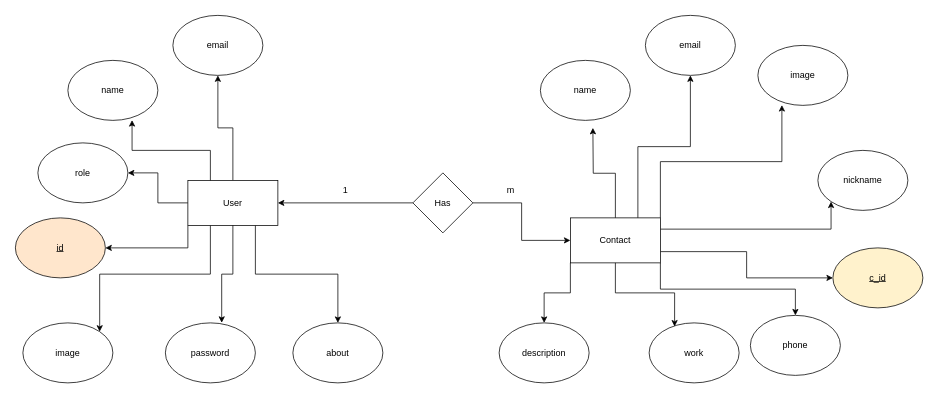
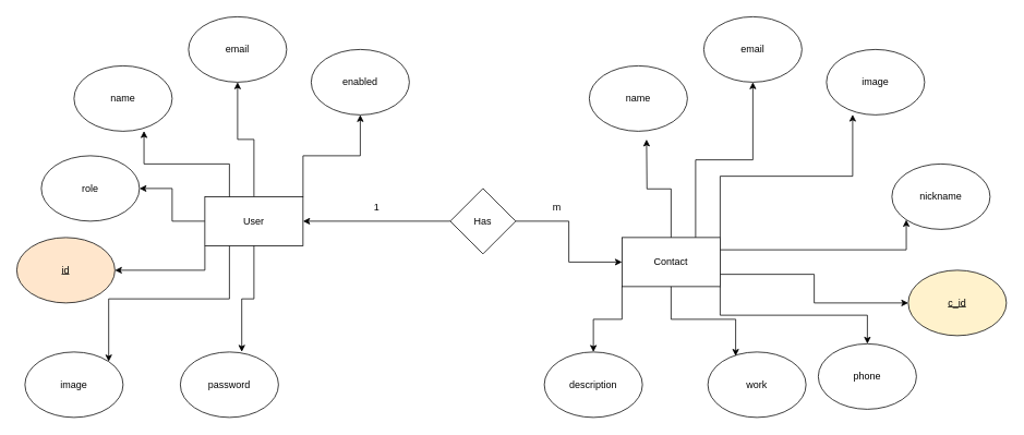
  <mxCell id="0" />
  <mxCell id="1" parent="0" />
  <mxCell id="2" value="name" style="ellipse;whiteSpace=wrap;html=1;" vertex="1" parent="1"><mxGeometry x="90" y="80" width="120" height="80" as="geometry" /></mxCell>
  <mxCell id="3" value="email" style="ellipse;whiteSpace=wrap;html=1;" vertex="1" parent="1"><mxGeometry x="230" y="20" width="120" height="80" as="geometry" /></mxCell>
  <mxCell id="4" value="password" style="ellipse;whiteSpace=wrap;html=1;" vertex="1" parent="1"><mxGeometry x="220" y="430" width="120" height="80" as="geometry" /></mxCell>
+ <mxCell id="5" value="enabled" style="ellipse;whiteSpace=wrap;html=1;" vertex="1" parent="1"><mxGeometry x="380" y="60" width="120" height="80" as="geometry" /></mxCell>
  <mxCell id="6" value="role" style="ellipse;whiteSpace=wrap;html=1;" vertex="1" parent="1"><mxGeometry x="50" y="190" width="120" height="80" as="geometry" /></mxCell>
  <mxCell id="7" value="&lt;u&gt;id&lt;/u&gt;" style="ellipse;whiteSpace=wrap;html=1;fillColor=#ffe6cc;" vertex="1" parent="1"><mxGeometry x="20" y="290" width="120" height="80" as="geometry" /></mxCell>
- <mxCell id="8" value="about" style="ellipse;whiteSpace=wrap;html=1;" vertex="1" parent="1"><mxGeometry x="390" y="430" width="120" height="80" as="geometry" /></mxCell>
  <mxCell id="9" value="image" style="ellipse;whiteSpace=wrap;html=1;" vertex="1" parent="1"><mxGeometry x="30" y="430" width="120" height="80" as="geometry" /></mxCell>
+ <mxCell id="10" style="edgeStyle=orthogonalEdgeStyle;rounded=0;orthogonalLoop=1;jettySize=auto;html=1;exitX=1;exitY=0;exitDx=0;exitDy=0;entryX=0.5;entryY=1;entryDx=0;entryDy=0;" edge="1" parent="1" source="16" target="5"><mxGeometry relative="1" as="geometry" /></mxCell>
  <mxCell id="11" style="edgeStyle=orthogonalEdgeStyle;rounded=0;orthogonalLoop=1;jettySize=auto;html=1;exitX=0.5;exitY=0;exitDx=0;exitDy=0;entryX=0.5;entryY=1;entryDx=0;entryDy=0;" edge="1" parent="1" source="16" target="3"><mxGeometry relative="1" as="geometry" /></mxCell>
  <mxCell id="12" style="edgeStyle=orthogonalEdgeStyle;rounded=0;orthogonalLoop=1;jettySize=auto;html=1;exitX=0;exitY=0.5;exitDx=0;exitDy=0;entryX=1;entryY=0.5;entryDx=0;entryDy=0;" edge="1" parent="1" source="16" target="6"><mxGeometry relative="1" as="geometry" /></mxCell>
  <mxCell id="13" style="edgeStyle=orthogonalEdgeStyle;rounded=0;orthogonalLoop=1;jettySize=auto;html=1;exitX=0;exitY=1;exitDx=0;exitDy=0;entryX=1;entryY=0.5;entryDx=0;entryDy=0;" edge="1" parent="1" source="16" target="7"><mxGeometry relative="1" as="geometry" /></mxCell>
  <mxCell id="14" style="edgeStyle=orthogonalEdgeStyle;rounded=0;orthogonalLoop=1;jettySize=auto;html=1;exitX=0.25;exitY=1;exitDx=0;exitDy=0;entryX=1;entryY=0;entryDx=0;entryDy=0;" edge="1" parent="1" source="16" target="9"><mxGeometry relative="1" as="geometry" /></mxCell>
- <mxCell id="15" style="edgeStyle=orthogonalEdgeStyle;rounded=0;orthogonalLoop=1;jettySize=auto;html=1;exitX=0.75;exitY=1;exitDx=0;exitDy=0;" edge="1" parent="1" source="16" target="8"><mxGeometry relative="1" as="geometry" /></mxCell>
  <mxCell id="16" value="User" style="rounded=0;whiteSpace=wrap;html=1;" vertex="1" parent="1"><mxGeometry x="250" y="240" width="120" height="60" as="geometry" /></mxCell>
  <mxCell id="17" value="" style="edgeStyle=orthogonalEdgeStyle;rounded=0;orthogonalLoop=1;jettySize=auto;html=1;" edge="1" parent="1" source="18" target="25"><mxGeometry relative="1" as="geometry" /></mxCell>
  <mxCell id="18" value="Has" style="rhombus;whiteSpace=wrap;html=1;" vertex="1" parent="1"><mxGeometry x="550" y="230" width="80" height="80" as="geometry" /></mxCell>
  <mxCell id="19" style="edgeStyle=orthogonalEdgeStyle;rounded=0;orthogonalLoop=1;jettySize=auto;html=1;exitX=0.5;exitY=0;exitDx=0;exitDy=0;" edge="1" parent="1" source="25"><mxGeometry relative="1" as="geometry"><mxPoint x="790" y="170" as="targetPoint" /></mxGeometry></mxCell>
  <mxCell id="20" style="edgeStyle=orthogonalEdgeStyle;rounded=0;orthogonalLoop=1;jettySize=auto;html=1;exitX=0.75;exitY=0;exitDx=0;exitDy=0;entryX=0.5;entryY=1;entryDx=0;entryDy=0;" edge="1" parent="1" source="25" target="30"><mxGeometry relative="1" as="geometry" /></mxCell>
  <mxCell id="21" style="edgeStyle=orthogonalEdgeStyle;rounded=0;orthogonalLoop=1;jettySize=auto;html=1;exitX=1;exitY=0.25;exitDx=0;exitDy=0;entryX=0;entryY=1;entryDx=0;entryDy=0;" edge="1" parent="1" source="25" target="35"><mxGeometry relative="1" as="geometry" /></mxCell>
  <mxCell id="22" style="edgeStyle=orthogonalEdgeStyle;rounded=0;orthogonalLoop=1;jettySize=auto;html=1;exitX=1;exitY=0.75;exitDx=0;exitDy=0;" edge="1" parent="1" source="25" target="34"><mxGeometry relative="1" as="geometry" /></mxCell>
  <mxCell id="23" style="edgeStyle=orthogonalEdgeStyle;rounded=0;orthogonalLoop=1;jettySize=auto;html=1;exitX=1;exitY=1;exitDx=0;exitDy=0;" edge="1" parent="1" source="25" target="36"><mxGeometry relative="1" as="geometry" /></mxCell>
  <mxCell id="24" style="edgeStyle=orthogonalEdgeStyle;rounded=0;orthogonalLoop=1;jettySize=auto;html=1;exitX=0;exitY=1;exitDx=0;exitDy=0;entryX=0.5;entryY=0;entryDx=0;entryDy=0;" edge="1" parent="1" source="25" target="32"><mxGeometry relative="1" as="geometry" /></mxCell>
  <mxCell id="25" value="Contact" style="whiteSpace=wrap;html=1;" vertex="1" parent="1"><mxGeometry x="760" y="290" width="120" height="60" as="geometry" /></mxCell>
  <mxCell id="26" value="" style="endArrow=classic;html=1;rounded=0;entryX=1;entryY=0.5;entryDx=0;entryDy=0;exitX=0;exitY=0.5;exitDx=0;exitDy=0;" edge="1" parent="1" source="18" target="16"><mxGeometry width="50" height="50" relative="1" as="geometry"><mxPoint x="380" y="320" as="sourcePoint" /><mxPoint x="430" y="270" as="targetPoint" /></mxGeometry></mxCell>
  <mxCell id="27" value="1" style="text;html=1;align=center;verticalAlign=middle;resizable=0;points=[];autosize=1;strokeColor=none;fillColor=none;" vertex="1" parent="1"><mxGeometry x="445" y="238" width="30" height="30" as="geometry" /></mxCell>
  <mxCell id="28" value="m" style="text;html=1;align=center;verticalAlign=middle;resizable=0;points=[];autosize=1;strokeColor=none;fillColor=none;" vertex="1" parent="1"><mxGeometry x="665" y="238" width="30" height="30" as="geometry" /></mxCell>
  <mxCell id="29" value="name" style="ellipse;whiteSpace=wrap;html=1;" vertex="1" parent="1"><mxGeometry x="720" y="80" width="120" height="80" as="geometry" /></mxCell>
  <mxCell id="30" value="email" style="ellipse;whiteSpace=wrap;html=1;" vertex="1" parent="1"><mxGeometry x="860" y="20" width="120" height="80" as="geometry" /></mxCell>
  <mxCell id="31" value="image" style="ellipse;whiteSpace=wrap;html=1;" vertex="1" parent="1"><mxGeometry x="1010" y="60" width="120" height="80" as="geometry" /></mxCell>
  <mxCell id="32" value="description" style="ellipse;whiteSpace=wrap;html=1;" vertex="1" parent="1"><mxGeometry x="665" y="430" width="120" height="80" as="geometry" /></mxCell>
  <mxCell id="33" value="work" style="ellipse;whiteSpace=wrap;html=1;" vertex="1" parent="1"><mxGeometry x="865" y="430" width="120" height="80" as="geometry" /></mxCell>
  <mxCell id="34" value="&lt;u&gt;c_id&lt;/u&gt;" style="ellipse;whiteSpace=wrap;html=1;fillColor=#fff2cc;" vertex="1" parent="1"><mxGeometry x="1110" y="330" width="120" height="80" as="geometry" /></mxCell>
  <mxCell id="35" value="nickname" style="ellipse;whiteSpace=wrap;html=1;" vertex="1" parent="1"><mxGeometry x="1090" y="200" width="120" height="80" as="geometry" /></mxCell>
  <mxCell id="36" value="phone" style="ellipse;whiteSpace=wrap;html=1;" vertex="1" parent="1"><mxGeometry x="1000" y="420" width="120" height="80" as="geometry" /></mxCell>
  <mxCell id="37" style="edgeStyle=orthogonalEdgeStyle;rounded=0;orthogonalLoop=1;jettySize=auto;html=1;exitX=1;exitY=0;exitDx=0;exitDy=0;entryX=0.267;entryY=0.995;entryDx=0;entryDy=0;entryPerimeter=0;" edge="1" parent="1" source="25" target="31"><mxGeometry relative="1" as="geometry" /></mxCell>
  <mxCell id="38" style="edgeStyle=orthogonalEdgeStyle;rounded=0;orthogonalLoop=1;jettySize=auto;html=1;exitX=0.5;exitY=1;exitDx=0;exitDy=0;entryX=0.283;entryY=0.06;entryDx=0;entryDy=0;entryPerimeter=0;" edge="1" parent="1" source="25" target="33"><mxGeometry relative="1" as="geometry" /></mxCell>
  <mxCell id="39" style="edgeStyle=orthogonalEdgeStyle;rounded=0;orthogonalLoop=1;jettySize=auto;html=1;exitX=0.25;exitY=0;exitDx=0;exitDy=0;entryX=0.713;entryY=0.996;entryDx=0;entryDy=0;entryPerimeter=0;" edge="1" parent="1" source="16" target="2"><mxGeometry relative="1" as="geometry" /></mxCell>
  <mxCell id="40" style="edgeStyle=orthogonalEdgeStyle;rounded=0;orthogonalLoop=1;jettySize=auto;html=1;exitX=0.5;exitY=1;exitDx=0;exitDy=0;entryX=0.626;entryY=-0.002;entryDx=0;entryDy=0;entryPerimeter=0;" edge="1" parent="1" source="16" target="4"><mxGeometry relative="1" as="geometry" /></mxCell>
